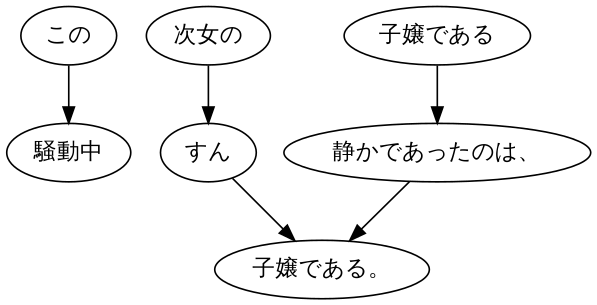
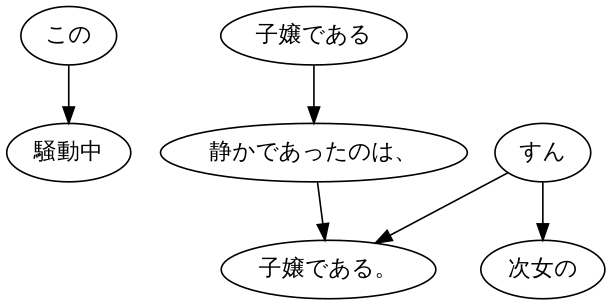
  digraph {
    n1 [label="この"]
    n2 [label="騒動中"]
    n3 [label="静かであったのは、"]
    n4 [label="子嬢である。"]
    n5 [label="子嬢である"]
    n6 [label="次女の"]
    n7 [label="すん"]
    n1 -> n2
    n3 -> n4
    n5 -> n3
-   n6 -> n7
+   n7 -> n6
    n7 -> n4
  }
